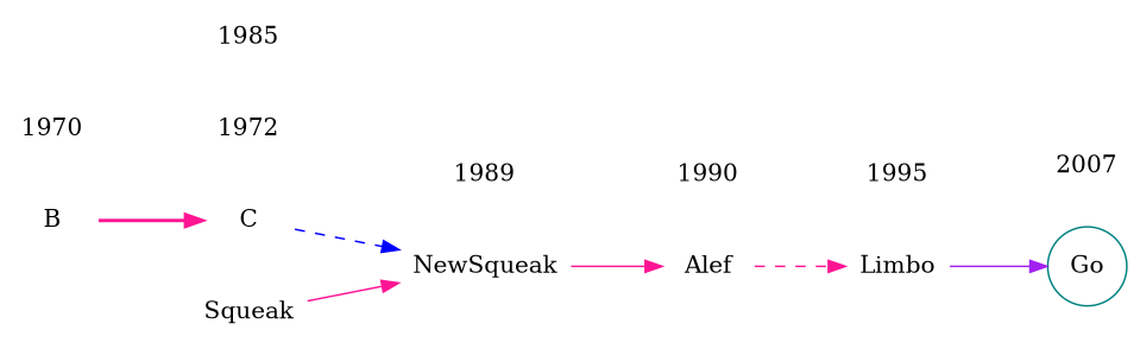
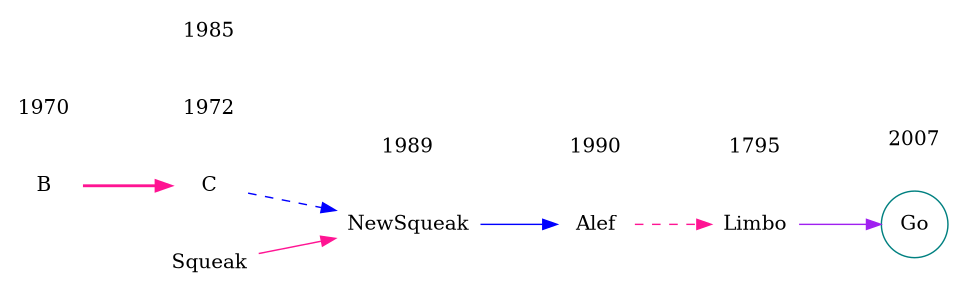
  digraph {
    rankdir=LR
    ranksep=.75
    node [color=teal shape=plaintext]
    edge [color=deeppink style=solid]
    Go [shape=circle]
    1970 [color=brown]
    B
    1972
    C
    1985
    Squeak [color=brown]
    1989 [color=brown]
    NewSqueak [color=brown]
    n10 [color=brown label=1990]
    Alef
-   1995
+   1995 [label=1795]
    Limbo [color=brown]
    2007 [color=brown]
    subgraph sub_1 {
      Go
    }
    subgraph sub_2 {
      rank=same
      1970
      B
    }
    subgraph sub_3 {
      rank=same
      1972
      C
    }
    subgraph sub_4 {
      rank=same
      1985
      Squeak
    }
    subgraph sub_5 {
      rank=same
      1989
      NewSqueak
    }
    subgraph sub_6 {
      rank=same
      n10
      Alef
    }
    subgraph sub_7 {
      rank=same
      1995
      Limbo
    }
    subgraph sub_8 {
      rank=same
      Go
      2007
    }
    B -> C [style=bold]
    C -> NewSqueak [color=blue style=dashed]
    Squeak -> NewSqueak
-   NewSqueak -> Alef
+   NewSqueak -> Alef [color=blue]
    Alef -> Limbo [style=dashed]
    Limbo -> Go [color=purple]
  }
